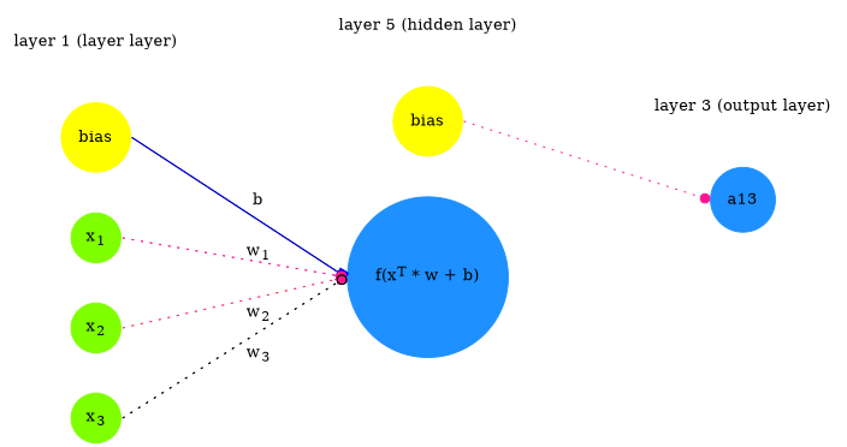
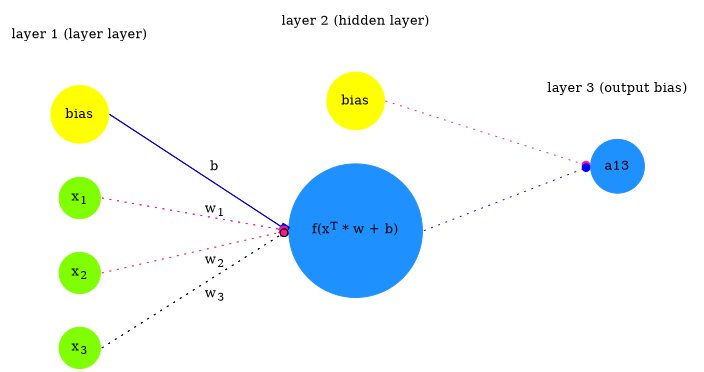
  digraph {
    rankdir=LR
    ranksep=1.4
    splines=false
    node [shape=circle style=filled]
    edge [headport=w style=dotted tailport=e]
    n1 [color=yellow fillcolor=yellow label=<bias>]
    n2 [color=yellow fillcolor=yellow label=<bias>]
    n3 [color=chartreuse fillcolor=chartreuse label=<x<sub>1</sub>>]
    n4 [color=chartreuse fillcolor=chartreuse label=<x<sub>2</sub>>]
    n5 [color=chartreuse fillcolor=chartreuse label=<x<sub>3</sub>>]
    n6 [color=dodgerblue fillcolor=dodgerblue label=<f(x<sup>T</sup> * w + b)>]
    a13 [color=dodgerblue fillcolor=dodgerblue]
    n8 [label="layer 1 (layer layer)" shape=plaintext style=""]
-   n9 [label="layer 5 (hidden layer)" shape=plaintext style=""]
-   n10 [label="layer 3 (output layer)" shape=plaintext style=""]
+   n9 [label="layer 2 (hidden layer)" shape=plaintext style=""]
+   n10 [label="layer 3 (output bias)" shape=plaintext style=""]
    subgraph sub_1 {
      n1
      n2
    }
    subgraph sub_2 {
      n3
      n4
      n5
    }
    subgraph sub_3 {
      n6
    }
    subgraph sub_4 {
      a13
    }
    subgraph sub_5 {
      rank=same
      n1
      n3
      n4
      n5
    }
    subgraph sub_6 {
      rank=same
      n2
      n6
    }
    subgraph sub_7 {
      rank=same
      a13
    }
    subgraph sub_8 {
      rank=same
      n1
      n8
    }
    subgraph sub_9 {
      rank=same
      n2
      n9
    }
    subgraph sub_10 {
      rank=same
      a13
      n10
    }
    n1 -> n3 [style=invis]
    n1 -> n6 [arrowhead=odot color=black style=solid]
    n1 -> n6 [arrowhead=box color=blue label=b style=solid]
    n2 -> n6 [style=invis]
    n2 -> a13 [arrowhead=dot color=deeppink]
    n3 -> n4 [style=invis]
    n3 -> n6 [arrowhead=odot color=deeppink]
    n3 -> n6 [arrowhead=odot color=deeppink label=<w<sub>1</sub>>]
    n4 -> n5 [style=invis]
    n4 -> n6 [arrowhead=odot color=darkorange]
    n4 -> n6 [arrowhead=box color=deeppink label=<w<sub>2</sub>>]
    n5 -> n6 [arrowhead=odot color=black]
    n5 -> n6 [arrowhead=odot color=black label=<w<sub>3</sub>>]
+   n6 -> a13 [arrowhead=dot color=blue]
    n8 -> n1 [style=invis]
    n9 -> n2 [style=invis]
    n10 -> a13 [style=invis]
  }
